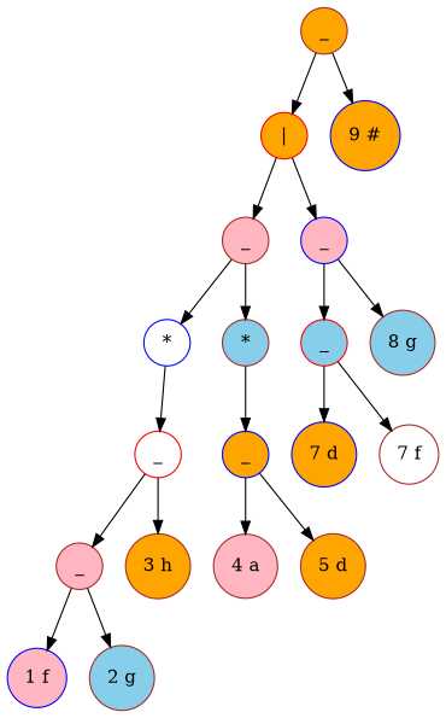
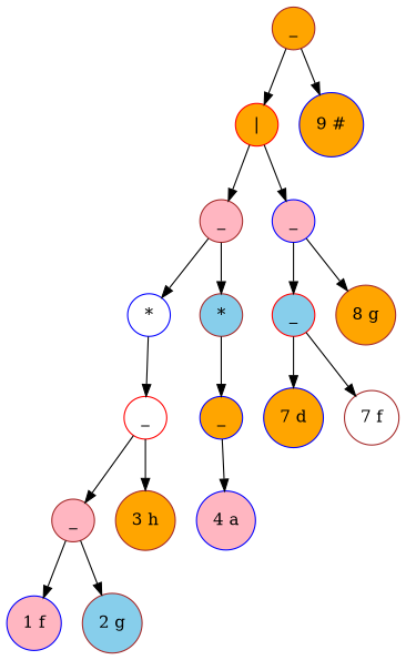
  digraph {
    node [color=brown fillcolor=orange shape=circle style=filled]
    n1 [label=_]
    n2 [color=red label="|"]
    n3 [color=blue label="9 #"]
    n4 [fillcolor=lightpink label=_]
    n5 [color=blue fillcolor=lightpink label=_]
    n6 [color=blue fillcolor=white label="*"]
    n7 [fillcolor=skyblue label="*"]
    n8 [color=red fillcolor=skyblue label=_]
-   n9 [fillcolor=skyblue label="8 g"]
+   n9 [label="8 g"]
    n10 [color=red fillcolor=white label=_]
    n11 [color=blue label=_]
    n12 [fillcolor=lightpink label=_]
    n13 [label="3 h"]
    n14 [color=blue fillcolor=lightpink label="1 f"]
    n15 [fillcolor=skyblue label="2 g"]
-   n16 [fillcolor=lightpink label="4 a"]
-   n17 [label="5 d"]
+   n16 [color=blue fillcolor=lightpink label="4 a"]
    n18 [color=blue label="7 d"]
    n19 [fillcolor=white label="7 f"]
    n1 -> n2
    n1 -> n3
    n2 -> n4
    n2 -> n5
    n4 -> n6
    n4 -> n7
    n5 -> n8
    n5 -> n9
    n6 -> n10
    n7 -> n11
    n8 -> n18
    n8 -> n19
    n10 -> n12
    n10 -> n13
    n11 -> n16
-   n11 -> n17
    n12 -> n14
    n12 -> n15
  }
